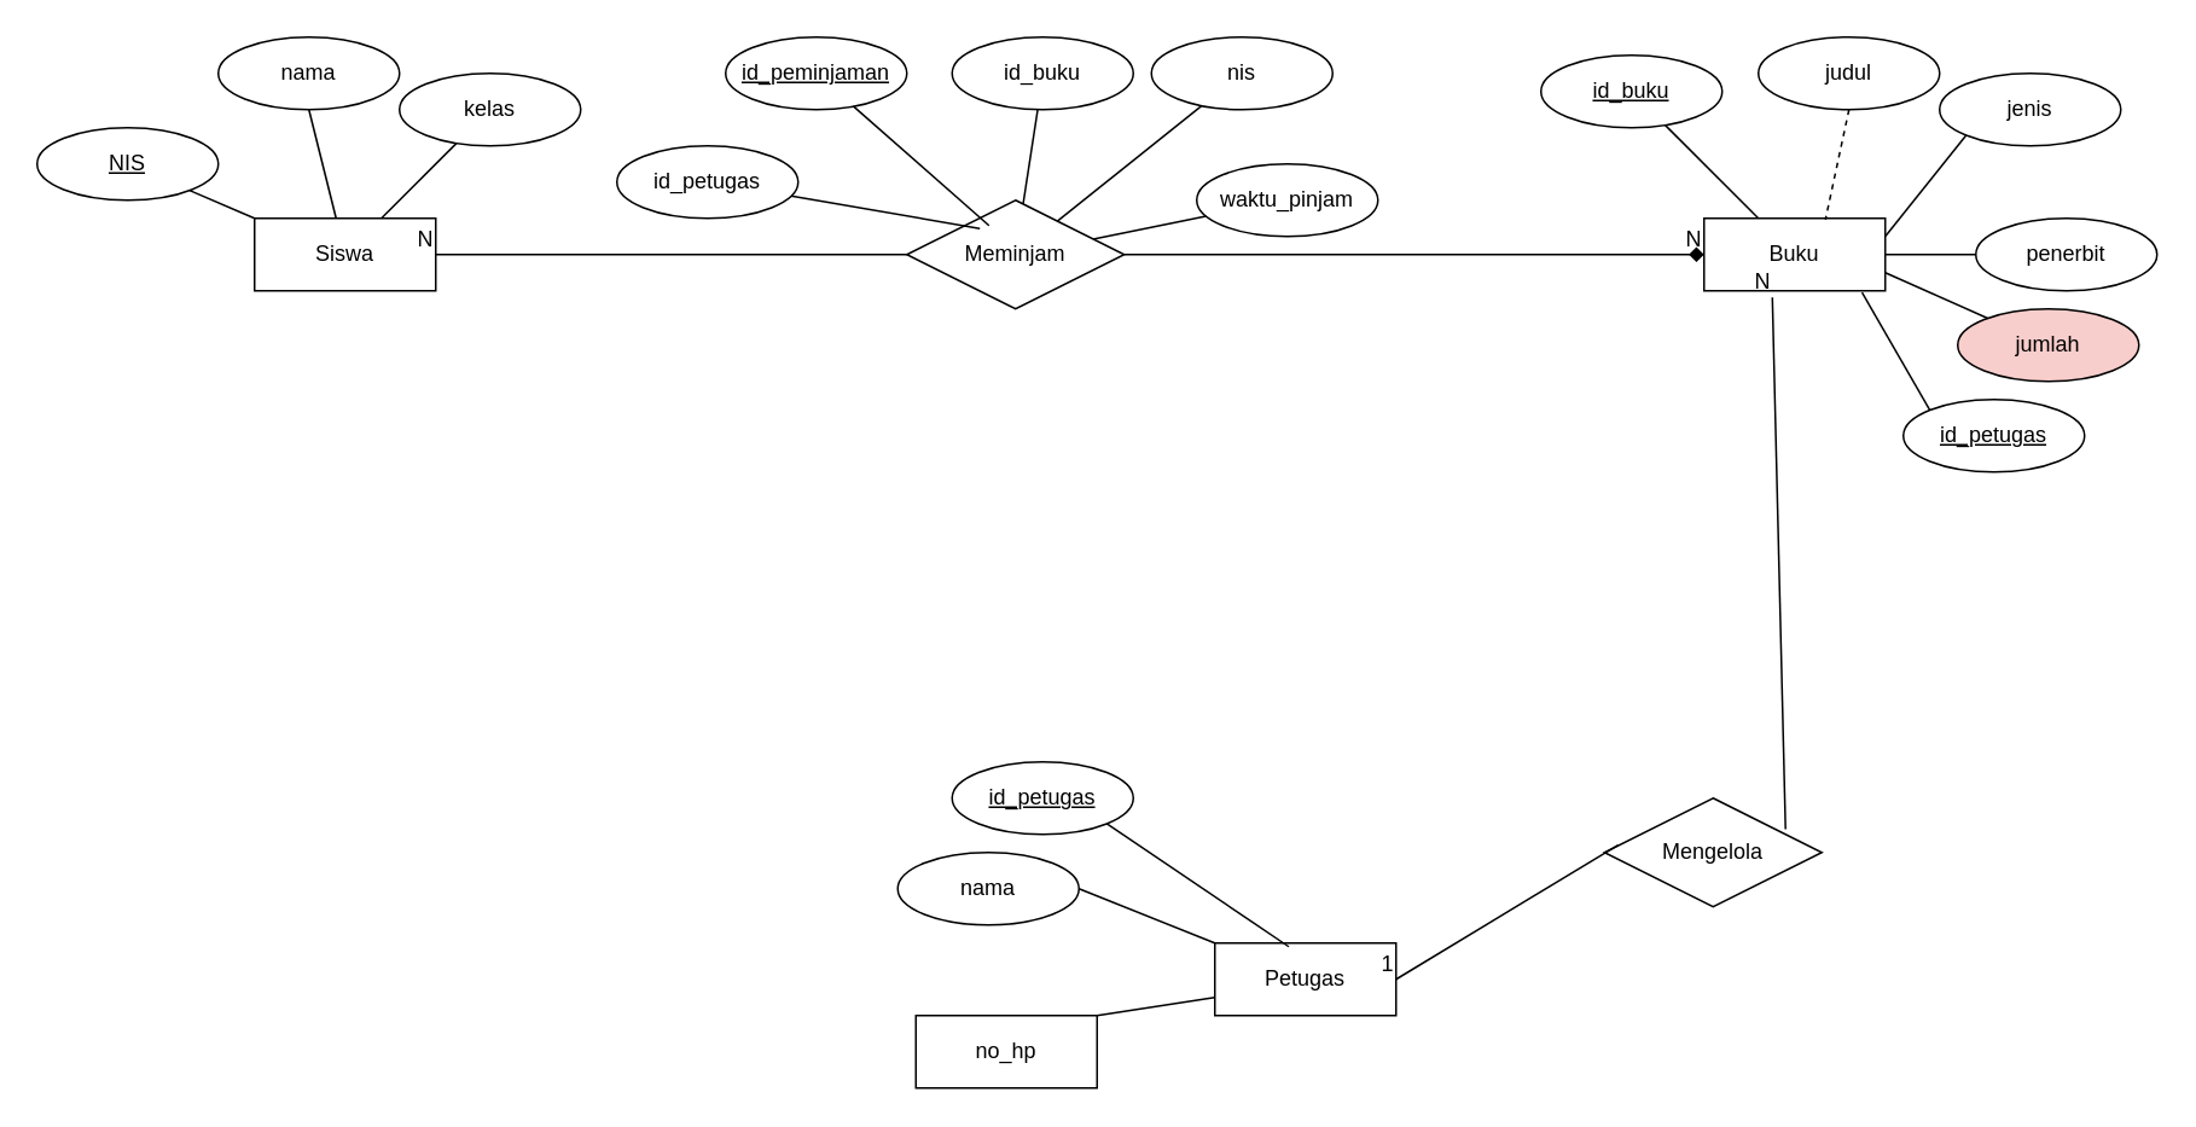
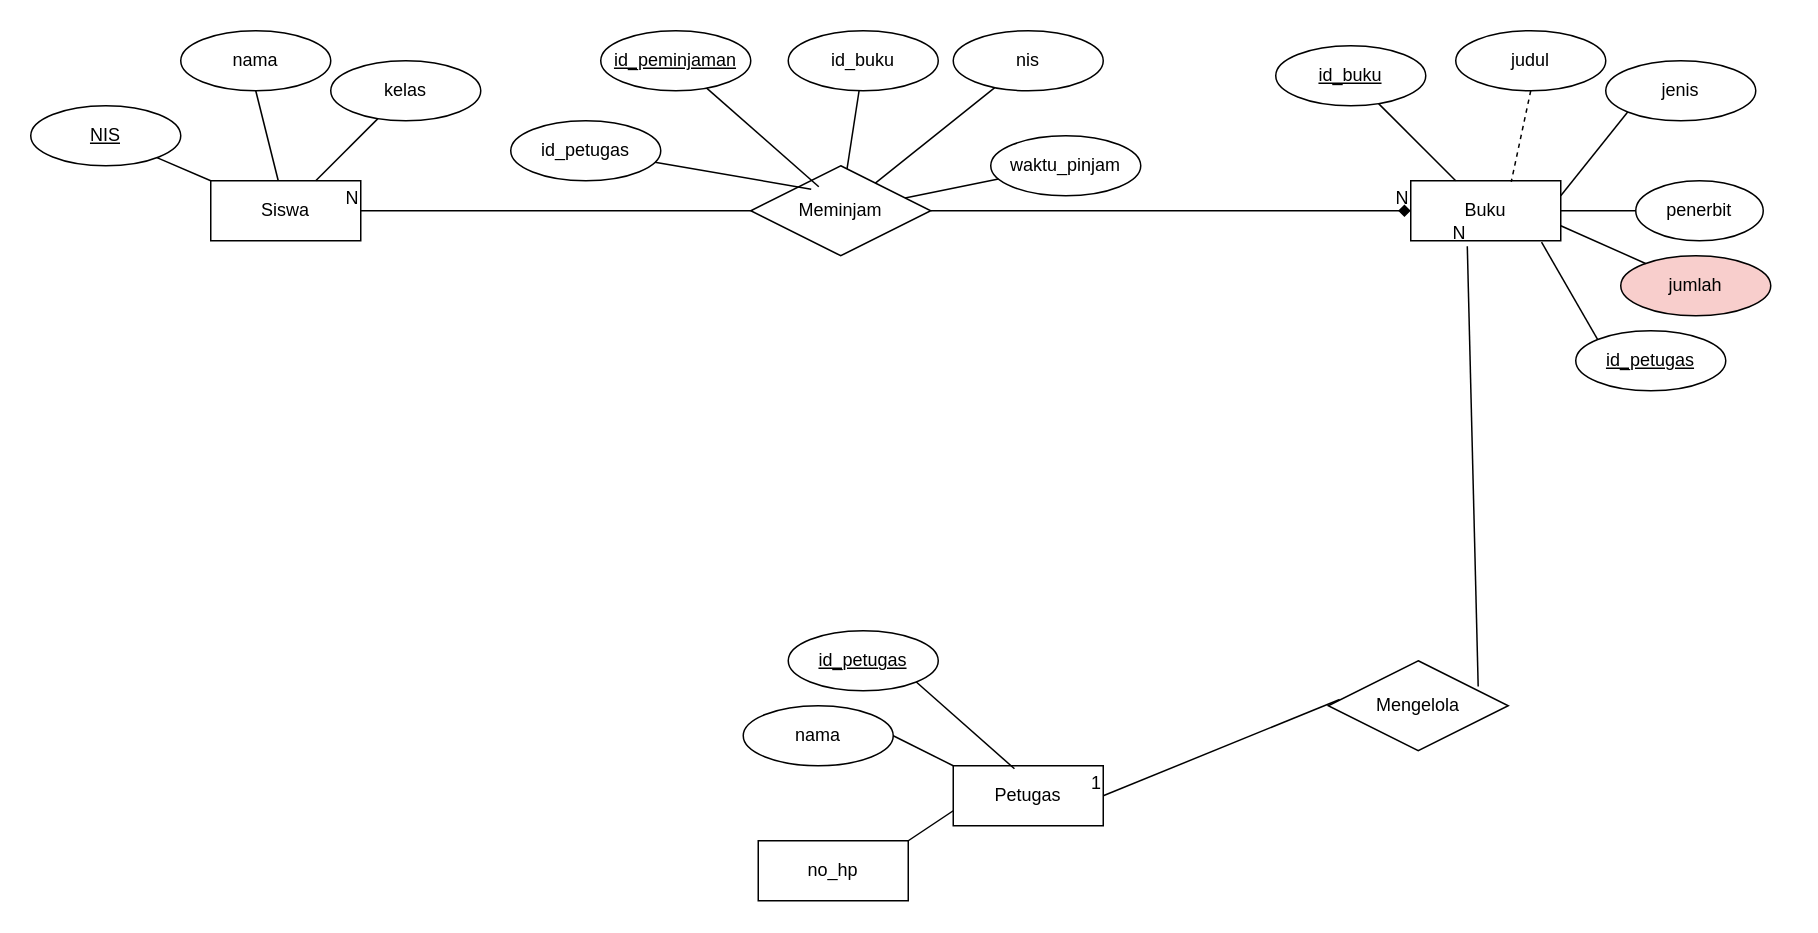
  <mxCell id="0" />
  <mxCell id="1" parent="0" />
  <mxCell id="2" value="Siswa" style="whiteSpace=wrap;html=1;align=center;" vertex="1" parent="1"><mxGeometry x="140" y="120" width="100" height="40" as="geometry" /></mxCell>
- <mxCell id="3" value="Petugas" style="whiteSpace=wrap;html=1;align=center;" vertex="1" parent="1"><mxGeometry x="670" y="520" width="100" height="40" as="geometry" /></mxCell>
+ <mxCell id="3" value="Petugas" style="whiteSpace=wrap;html=1;align=center;" vertex="1" parent="1"><mxGeometry x="635" y="510" width="100" height="40" as="geometry" /></mxCell>
  <mxCell id="4" value="Buku" style="whiteSpace=wrap;html=1;align=center;" vertex="1" parent="1"><mxGeometry x="940" y="120" width="100" height="40" as="geometry" /></mxCell>
  <mxCell id="5" value="Meminjam" style="shape=rhombus;perimeter=rhombusPerimeter;whiteSpace=wrap;html=1;align=center;" vertex="1" parent="1"><mxGeometry x="500" y="110" width="120" height="60" as="geometry" /></mxCell>
  <mxCell id="6" value="" style="endArrow=diamond;html=1;rounded=0;entryX=0;entryY=0.5;entryDx=0;entryDy=0;exitX=1;exitY=0.5;exitDx=0;exitDy=0;" edge="1" parent="1" source="5" target="4"><mxGeometry relative="1" as="geometry"><mxPoint x="670" y="230" as="sourcePoint" /><mxPoint x="830" y="230" as="targetPoint" /></mxGeometry></mxCell>
  <mxCell id="7" value="N" style="resizable=0;html=1;whiteSpace=wrap;align=right;verticalAlign=bottom;" connectable="0" vertex="1" parent="6"><mxGeometry x="1" relative="1" as="geometry" /></mxCell>
  <mxCell id="8" value="Mengelola" style="shape=rhombus;perimeter=rhombusPerimeter;whiteSpace=wrap;html=1;align=center;" vertex="1" parent="1"><mxGeometry x="885" y="440" width="120" height="60" as="geometry" /></mxCell>
  <mxCell id="9" value="" style="endArrow=none;html=1;rounded=0;exitX=0.063;exitY=0.431;exitDx=0;exitDy=0;entryX=1;entryY=0.5;entryDx=0;entryDy=0;exitPerimeter=0;" edge="1" parent="1" source="8" target="3"><mxGeometry relative="1" as="geometry"><mxPoint x="805" y="350" as="sourcePoint" /><mxPoint x="665" y="340" as="targetPoint" /></mxGeometry></mxCell>
  <mxCell id="10" value="1" style="resizable=0;html=1;whiteSpace=wrap;align=right;verticalAlign=bottom;" connectable="0" vertex="1" parent="9"><mxGeometry x="1" relative="1" as="geometry" /></mxCell>
  <mxCell id="11" value="" style="endArrow=none;html=1;rounded=0;entryX=0.377;entryY=1.093;entryDx=0;entryDy=0;exitX=0.833;exitY=0.286;exitDx=0;exitDy=0;exitPerimeter=0;entryPerimeter=0;" edge="1" parent="1" source="8" target="4"><mxGeometry relative="1" as="geometry"><mxPoint x="820" y="150" as="sourcePoint" /><mxPoint x="950" y="150" as="targetPoint" /></mxGeometry></mxCell>
  <mxCell id="12" value="N" style="resizable=0;html=1;whiteSpace=wrap;align=right;verticalAlign=bottom;" connectable="0" vertex="1" parent="11"><mxGeometry x="1" relative="1" as="geometry" /></mxCell>
  <mxCell id="13" value="nama" style="ellipse;whiteSpace=wrap;html=1;align=center;" vertex="1" parent="1"><mxGeometry x="120" y="20" width="100" height="40" as="geometry" /></mxCell>
  <mxCell id="14" value="NIS" style="ellipse;whiteSpace=wrap;html=1;align=center;fontStyle=4;" vertex="1" parent="1"><mxGeometry x="20" y="70" width="100" height="40" as="geometry" /></mxCell>
  <mxCell id="15" value="kelas" style="ellipse;whiteSpace=wrap;html=1;align=center;" vertex="1" parent="1"><mxGeometry x="220" y="40" width="100" height="40" as="geometry" /></mxCell>
  <mxCell id="16" value="" style="endArrow=none;html=1;rounded=0;entryX=0;entryY=0;entryDx=0;entryDy=0;" edge="1" parent="1" source="14" target="2"><mxGeometry relative="1" as="geometry"><mxPoint x="350" y="240" as="sourcePoint" /><mxPoint x="510" y="240" as="targetPoint" /></mxGeometry></mxCell>
  <mxCell id="17" value="" style="endArrow=none;html=1;rounded=0;exitX=0.5;exitY=1;exitDx=0;exitDy=0;" edge="1" parent="1" source="13" target="2"><mxGeometry relative="1" as="geometry"><mxPoint x="114" y="115" as="sourcePoint" /><mxPoint x="150" y="130" as="targetPoint" /></mxGeometry></mxCell>
  <mxCell id="18" value="" style="endArrow=none;html=1;rounded=0;" edge="1" parent="1" source="15" target="2"><mxGeometry relative="1" as="geometry"><mxPoint x="180" y="70" as="sourcePoint" /><mxPoint x="195" y="130" as="targetPoint" /></mxGeometry></mxCell>
  <mxCell id="19" value="judul" style="ellipse;whiteSpace=wrap;html=1;align=center;" vertex="1" parent="1"><mxGeometry x="970" y="20" width="100" height="40" as="geometry" /></mxCell>
  <mxCell id="20" value="jenis" style="ellipse;whiteSpace=wrap;html=1;align=center;" vertex="1" parent="1"><mxGeometry x="1070" y="40" width="100" height="40" as="geometry" /></mxCell>
- <mxCell id="21" value="penerbit" style="ellipse;whiteSpace=wrap;html=1;align=center;" vertex="1" parent="1"><mxGeometry x="1090" y="120" width="100" height="40" as="geometry" /></mxCell>
+ <mxCell id="21" value="penerbit" style="ellipse;whiteSpace=wrap;html=1;align=center;" vertex="1" parent="1"><mxGeometry x="1090" y="120" width="85" height="40" as="geometry" /></mxCell>
  <mxCell id="22" value="jumlah" style="ellipse;whiteSpace=wrap;html=1;align=center;fillColor=#f8cecc;" vertex="1" parent="1"><mxGeometry x="1080" y="170" width="100" height="40" as="geometry" /></mxCell>
  <mxCell id="23" value="id_buku" style="ellipse;whiteSpace=wrap;html=1;align=center;fontStyle=4;" vertex="1" parent="1"><mxGeometry x="850" y="30" width="100" height="40" as="geometry" /></mxCell>
  <mxCell id="24" value="no_hp" style="whiteSpace=wrap;html=1;align=center;rounded=0;" vertex="1" parent="1"><mxGeometry x="505" y="560" width="100" height="40" as="geometry" /></mxCell>
  <mxCell id="25" value="id_petugas" style="ellipse;whiteSpace=wrap;html=1;align=center;fontStyle=4;" vertex="1" parent="1"><mxGeometry x="525" y="420" width="100" height="40" as="geometry" /></mxCell>
  <mxCell id="26" value="nama" style="ellipse;whiteSpace=wrap;html=1;align=center;" vertex="1" parent="1"><mxGeometry x="495" y="470" width="100" height="40" as="geometry" /></mxCell>
  <mxCell id="27" value="id_petugas" style="ellipse;whiteSpace=wrap;html=1;align=center;fontStyle=4;" vertex="1" parent="1"><mxGeometry x="1050" y="220" width="100" height="40" as="geometry" /></mxCell>
  <mxCell id="28" value="id_peminjaman" style="ellipse;whiteSpace=wrap;html=1;align=center;fontStyle=4;" vertex="1" parent="1"><mxGeometry x="400" y="20" width="100" height="40" as="geometry" /></mxCell>
  <mxCell id="29" value="" style="endArrow=none;html=1;rounded=0;entryX=1;entryY=0.5;entryDx=0;entryDy=0;exitX=0;exitY=0.5;exitDx=0;exitDy=0;" edge="1" parent="1" source="5" target="2"><mxGeometry relative="1" as="geometry"><mxPoint x="450" y="220" as="sourcePoint" /><mxPoint x="610" y="220" as="targetPoint" /></mxGeometry></mxCell>
  <mxCell id="30" value="N" style="resizable=0;html=1;whiteSpace=wrap;align=right;verticalAlign=bottom;" connectable="0" vertex="1" parent="29"><mxGeometry x="1" relative="1" as="geometry" /></mxCell>
  <mxCell id="31" value="id_buku" style="ellipse;whiteSpace=wrap;html=1;align=center;" vertex="1" parent="1"><mxGeometry x="525" y="20" width="100" height="40" as="geometry" /></mxCell>
  <mxCell id="32" value="nis" style="ellipse;whiteSpace=wrap;html=1;align=center;" vertex="1" parent="1"><mxGeometry x="635" y="20" width="100" height="40" as="geometry" /></mxCell>
  <mxCell id="33" value="id_petugas" style="ellipse;whiteSpace=wrap;html=1;align=center;" vertex="1" parent="1"><mxGeometry x="340" y="80" width="100" height="40" as="geometry" /></mxCell>
  <mxCell id="34" value="waktu_pinjam" style="ellipse;whiteSpace=wrap;html=1;align=center;" vertex="1" parent="1"><mxGeometry x="660" y="90" width="100" height="40" as="geometry" /></mxCell>
  <mxCell id="35" value="" style="endArrow=none;html=1;rounded=0;entryX=0.336;entryY=0.261;entryDx=0;entryDy=0;entryPerimeter=0;" edge="1" parent="1" source="33" target="5"><mxGeometry relative="1" as="geometry"><mxPoint x="620" y="200" as="sourcePoint" /><mxPoint x="780" y="200" as="targetPoint" /></mxGeometry></mxCell>
  <mxCell id="36" value="" style="endArrow=none;html=1;rounded=0;entryX=0.378;entryY=0.234;entryDx=0;entryDy=0;entryPerimeter=0;" edge="1" parent="1" source="28" target="5"><mxGeometry relative="1" as="geometry"><mxPoint x="446" y="118" as="sourcePoint" /><mxPoint x="550" y="136" as="targetPoint" /></mxGeometry></mxCell>
  <mxCell id="37" value="" style="endArrow=none;html=1;rounded=0;" edge="1" parent="1" source="31" target="5"><mxGeometry relative="1" as="geometry"><mxPoint x="481" y="68" as="sourcePoint" /><mxPoint x="555" y="134" as="targetPoint" /></mxGeometry></mxCell>
  <mxCell id="38" value="" style="endArrow=none;html=1;rounded=0;" edge="1" parent="1" source="32" target="5"><mxGeometry relative="1" as="geometry"><mxPoint x="582" y="70" as="sourcePoint" /><mxPoint x="574" y="122" as="targetPoint" /></mxGeometry></mxCell>
  <mxCell id="39" value="" style="endArrow=none;html=1;rounded=0;" edge="1" parent="1" source="34" target="5"><mxGeometry relative="1" as="geometry"><mxPoint x="673" y="68" as="sourcePoint" /><mxPoint x="593" y="132" as="targetPoint" /></mxGeometry></mxCell>
  <mxCell id="40" value="" style="endArrow=none;html=1;rounded=0;" edge="1" parent="1" source="23" target="4"><mxGeometry relative="1" as="geometry"><mxPoint x="683" y="78" as="sourcePoint" /><mxPoint x="603" y="142" as="targetPoint" /></mxGeometry></mxCell>
  <mxCell id="41" value="" style="endArrow=none;html=1;rounded=0;exitX=0.5;exitY=1;exitDx=0;exitDy=0;entryX=0.67;entryY=0.017;entryDx=0;entryDy=0;entryPerimeter=0;dashed=1;" edge="1" parent="1" source="19" target="4"><mxGeometry relative="1" as="geometry"><mxPoint x="929" y="79" as="sourcePoint" /><mxPoint x="980" y="130" as="targetPoint" /></mxGeometry></mxCell>
  <mxCell id="42" value="" style="endArrow=none;html=1;rounded=0;exitX=0;exitY=1;exitDx=0;exitDy=0;entryX=1;entryY=0.25;entryDx=0;entryDy=0;" edge="1" parent="1" source="20" target="4"><mxGeometry relative="1" as="geometry"><mxPoint x="1030" y="70" as="sourcePoint" /><mxPoint x="1017" y="131" as="targetPoint" /></mxGeometry></mxCell>
  <mxCell id="43" value="" style="endArrow=none;html=1;rounded=0;exitX=0;exitY=0.5;exitDx=0;exitDy=0;" edge="1" parent="1" source="21" target="4"><mxGeometry relative="1" as="geometry"><mxPoint x="1095" y="84" as="sourcePoint" /><mxPoint x="1050" y="140" as="targetPoint" /></mxGeometry></mxCell>
  <mxCell id="44" value="" style="endArrow=none;html=1;rounded=0;entryX=1;entryY=0.75;entryDx=0;entryDy=0;" edge="1" parent="1" source="22" target="4"><mxGeometry relative="1" as="geometry"><mxPoint x="1100" y="150" as="sourcePoint" /><mxPoint x="1050" y="150" as="targetPoint" /></mxGeometry></mxCell>
  <mxCell id="45" value="" style="endArrow=none;html=1;rounded=0;entryX=0.872;entryY=1.024;entryDx=0;entryDy=0;entryPerimeter=0;exitX=0;exitY=0;exitDx=0;exitDy=0;" edge="1" parent="1" source="27" target="4"><mxGeometry relative="1" as="geometry"><mxPoint x="1107" y="185" as="sourcePoint" /><mxPoint x="1050" y="160" as="targetPoint" /></mxGeometry></mxCell>
  <mxCell id="46" value="" style="endArrow=none;html=1;rounded=0;exitX=1;exitY=1;exitDx=0;exitDy=0;entryX=0.408;entryY=0.05;entryDx=0;entryDy=0;entryPerimeter=0;" edge="1" parent="1" source="25" target="3"><mxGeometry relative="1" as="geometry"><mxPoint x="530" y="550" as="sourcePoint" /><mxPoint x="690" y="550" as="targetPoint" /></mxGeometry></mxCell>
  <mxCell id="47" value="" style="endArrow=none;html=1;rounded=0;exitX=1;exitY=0.5;exitDx=0;exitDy=0;entryX=0;entryY=0;entryDx=0;entryDy=0;" edge="1" parent="1" source="26" target="3"><mxGeometry relative="1" as="geometry"><mxPoint x="620" y="464" as="sourcePoint" /><mxPoint x="686" y="522" as="targetPoint" /></mxGeometry></mxCell>
  <mxCell id="48" value="" style="endArrow=none;html=1;rounded=0;exitX=1;exitY=0;exitDx=0;exitDy=0;entryX=0;entryY=0.75;entryDx=0;entryDy=0;" edge="1" parent="1" source="24" target="3"><mxGeometry relative="1" as="geometry"><mxPoint x="605" y="500" as="sourcePoint" /><mxPoint x="645" y="520" as="targetPoint" /></mxGeometry></mxCell>
